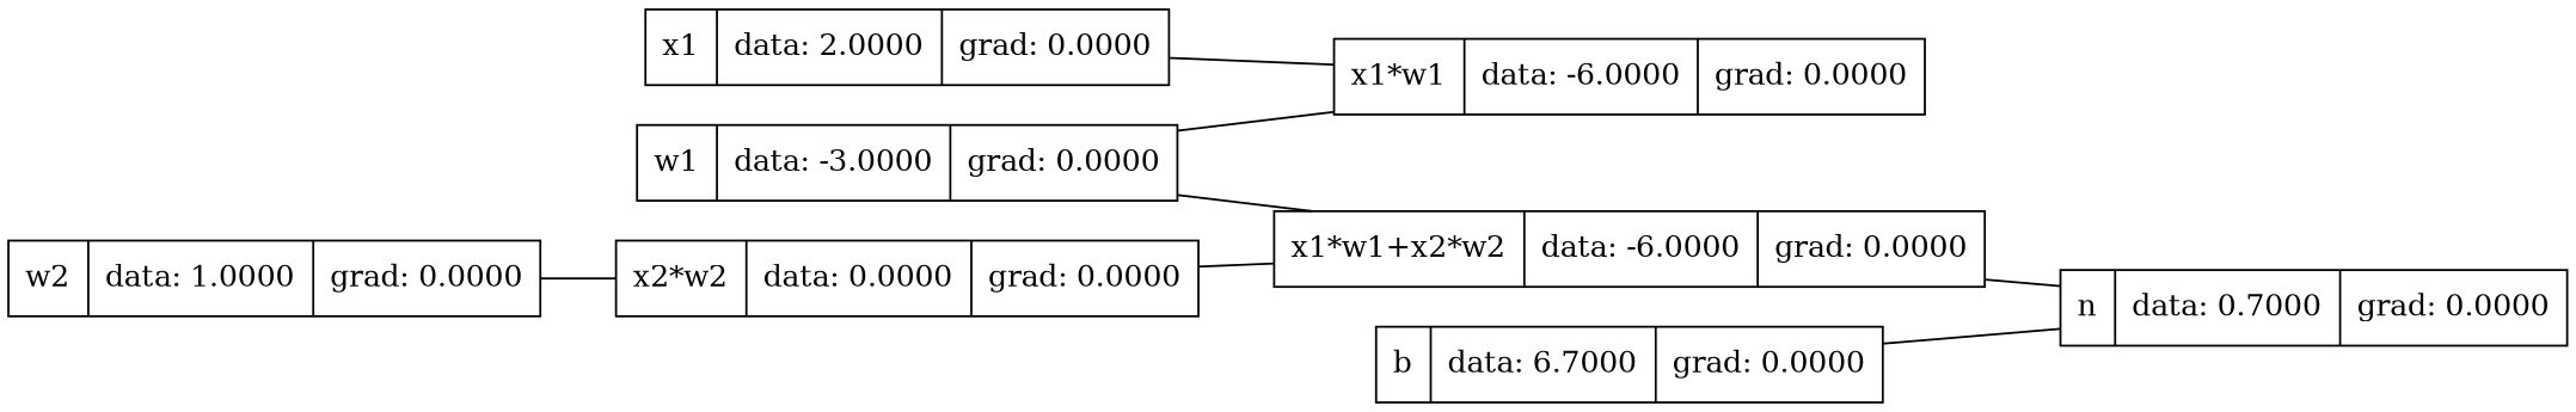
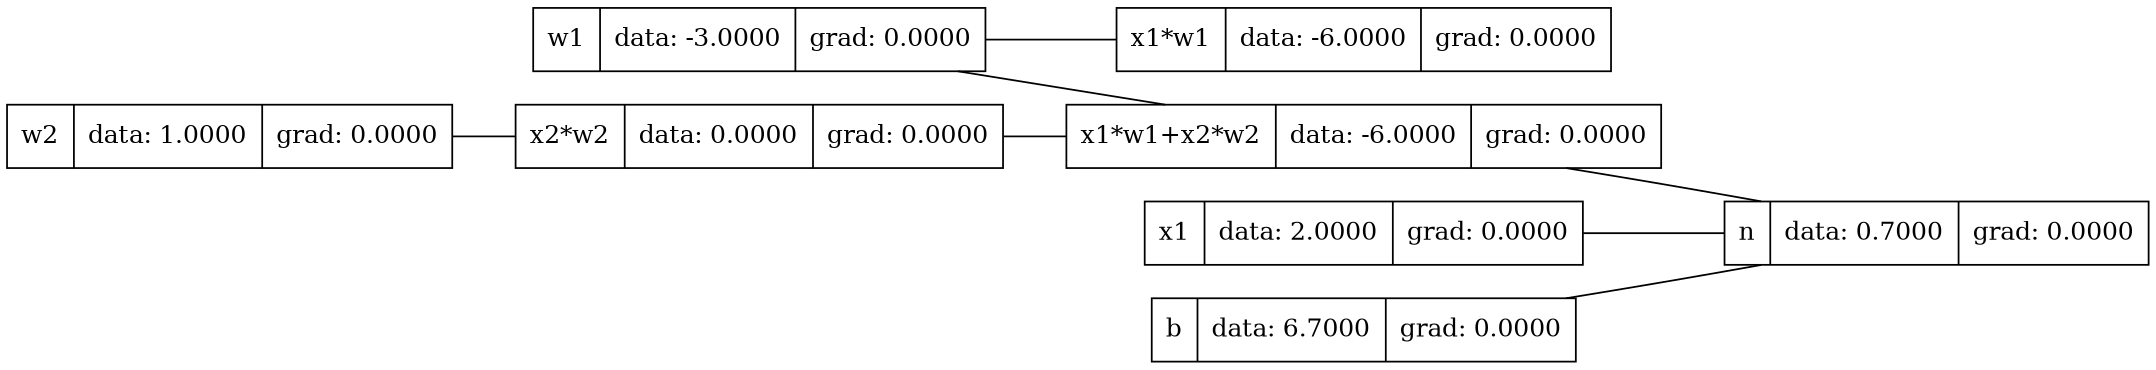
  graph {
    rankdir=LR
    node [shape=record]
    n1 [label="{x1*w1 | data: -6.0000 | grad: 0.0000}"]
    n2 [label="{x1*w1+x2*w2 | data: -6.0000 | grad: 0.0000}"]
    n3 [label="{n | data: 0.7000 | grad: 0.0000}"]
    n4 [label="{x1 | data: 2.0000 | grad: 0.0000}"]
    n5 [label="{x2*w2 | data: 0.0000 | grad: 0.0000}"]
    n6 [label="{b | data: 6.7000 | grad: 0.0000}"]
    n7 [label="{w1 | data: -3.0000 | grad: 0.0000}"]
    n8 [label="{w2 | data: 1.0000 | grad: 0.0000}"]
    n2 -- n3
-   n4 -- n1
+   n4 -- n3
    n5 -- n2
    n6 -- n3
    n7 -- n1
    n7 -- n2
    n8 -- n5
  }
